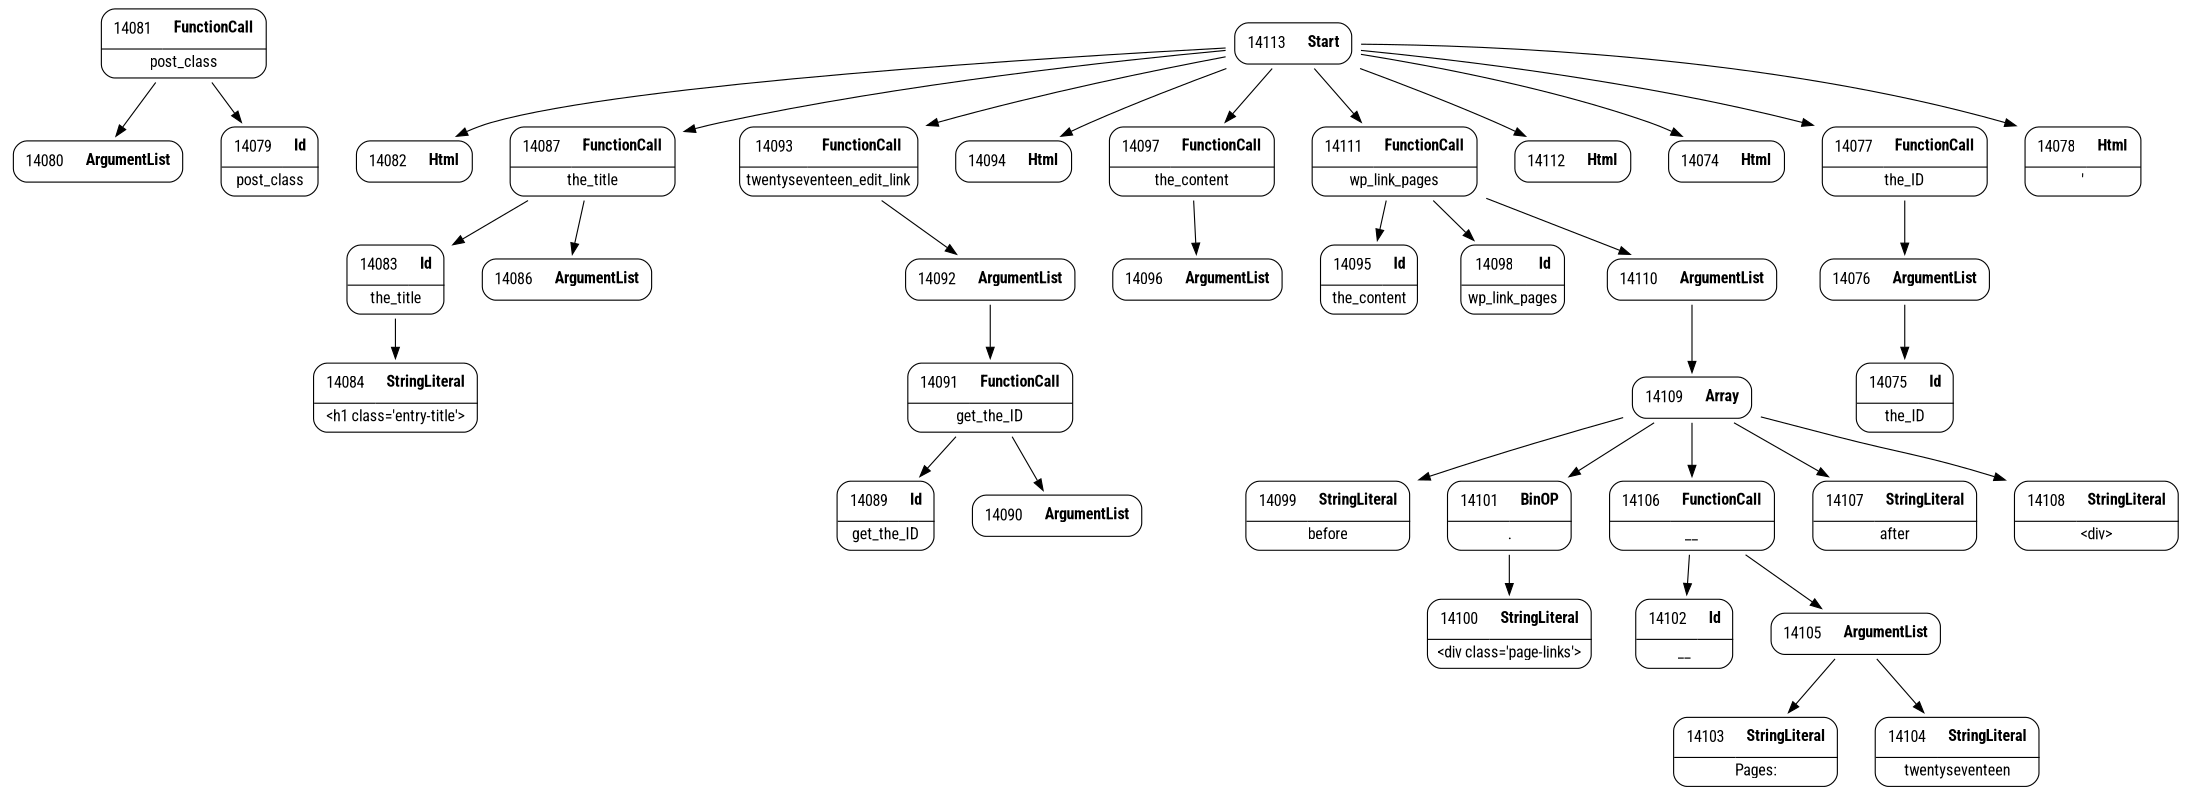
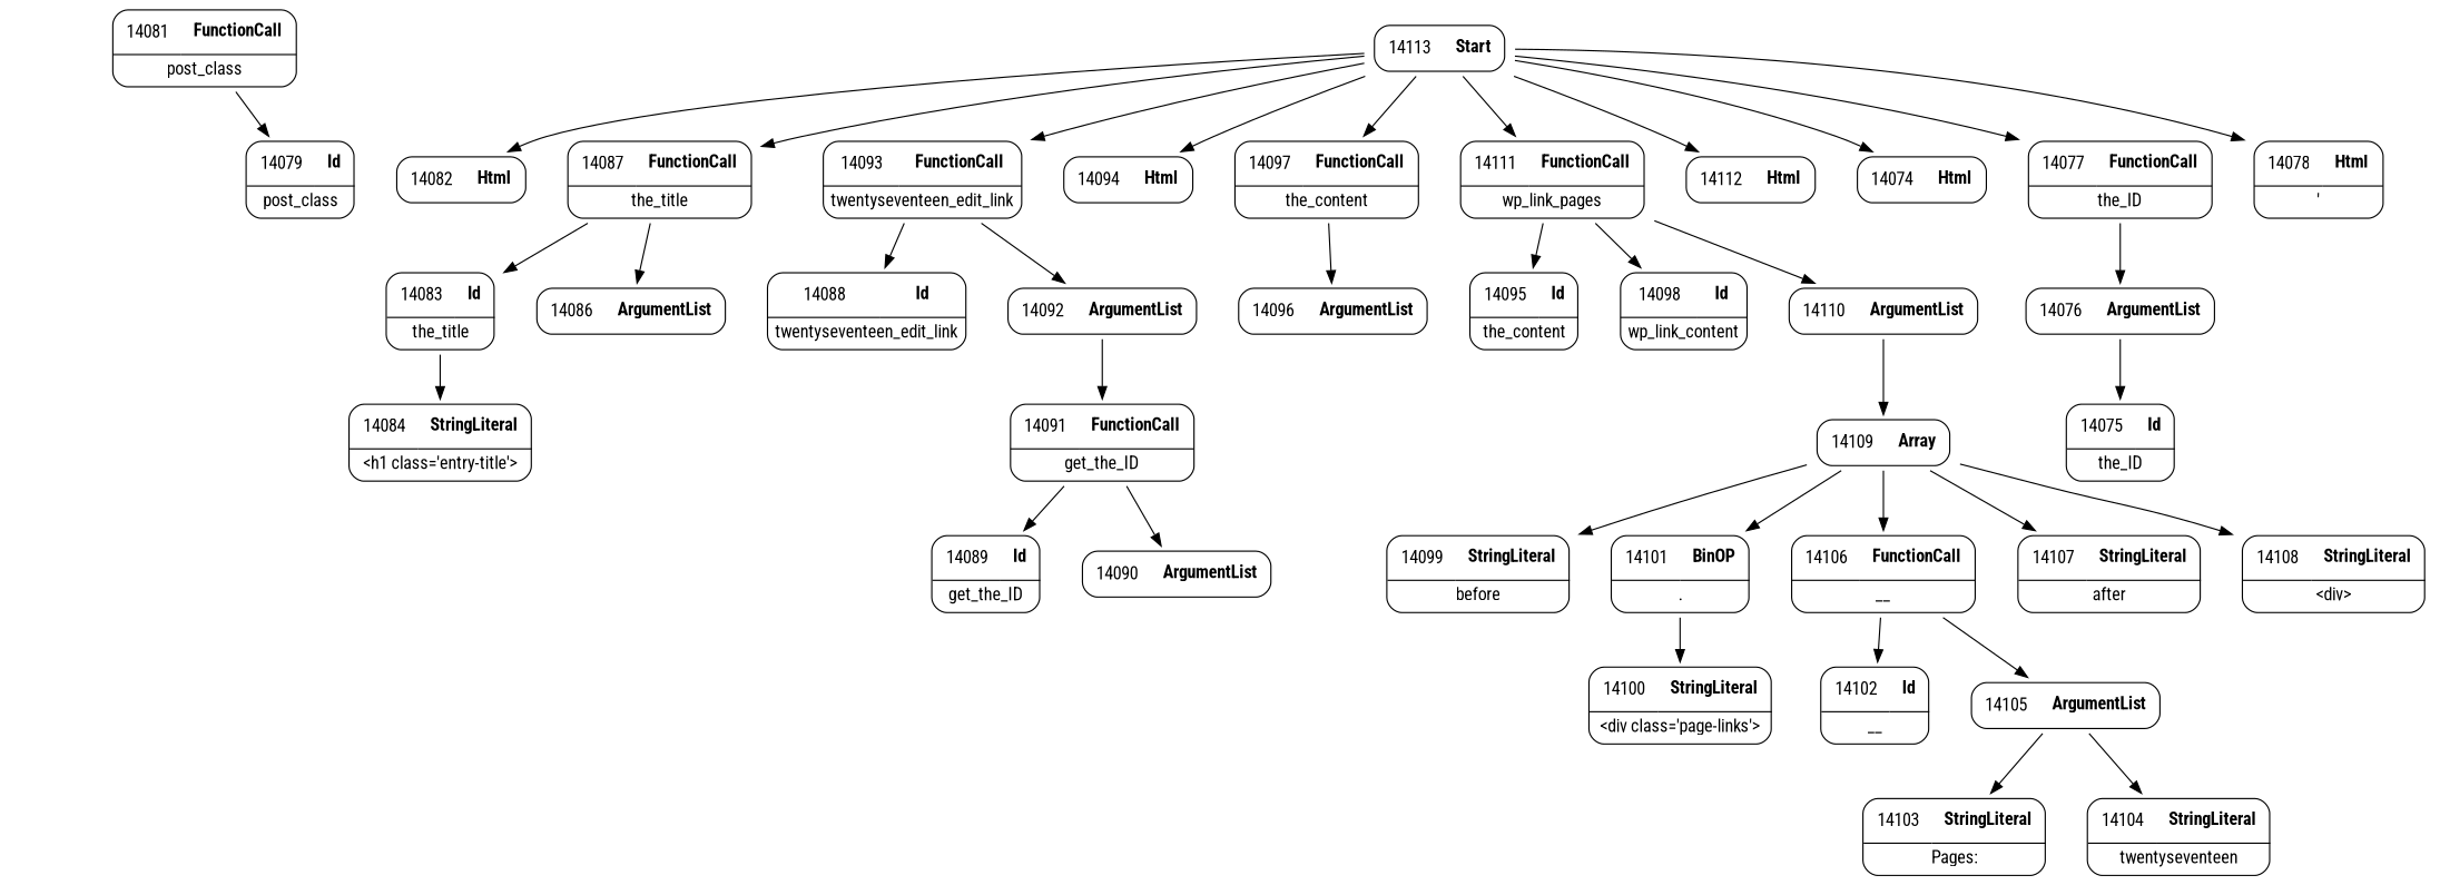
  digraph {
    fontname="Roboto Condensed"
    node [fontname="Roboto Condensed" shape=none]
    edge [fontname="Roboto Condensed" weight=2]
-   n1 [label=<<TABLE border='1' cellspacing='0' cellpadding='10' style='rounded' ><TR><TD border='0'>14080</TD><TD border='0'><B>ArgumentList</B></TD></TR></TABLE>>]
    n2 [label=<<TABLE border='1' cellspacing='0' cellpadding='10' style='rounded' ><TR><TD border='0'>14081</TD><TD border='0'><B>FunctionCall</B></TD></TR><HR/><TR><TD border='0' cellpadding='5' colspan='2'>post_class</TD></TR></TABLE>>]
    n3 [label=<<TABLE border='1' cellspacing='0' cellpadding='10' style='rounded' ><TR><TD border='0'>14079</TD><TD border='0'><B>Id</B></TD></TR><HR/><TR><TD border='0' cellpadding='5' colspan='2'>post_class</TD></TR></TABLE>>]
    n4 [label=<<TABLE border='1' cellspacing='0' cellpadding='10' style='rounded' ><TR><TD border='0'>14082</TD><TD border='0'><B>Html</B></TD></TR></TABLE>>]
    n5 [label=<<TABLE border='1' cellspacing='0' cellpadding='10' style='rounded' ><TR><TD border='0'>14083</TD><TD border='0'><B>Id</B></TD></TR><HR/><TR><TD border='0' cellpadding='5' colspan='2'>the_title</TD></TR></TABLE>>]
    n6 [label=<<TABLE border='1' cellspacing='0' cellpadding='10' style='rounded' ><TR><TD border='0'>14084</TD><TD border='0'><B>StringLiteral</B></TD></TR><HR/><TR><TD border='0' cellpadding='5' colspan='2'>&lt;h1 class='entry-title'&gt;</TD></TR></TABLE>>]
    n7 [label=<<TABLE border='1' cellspacing='0' cellpadding='10' style='rounded' ><TR><TD border='0'>14086</TD><TD border='0'><B>ArgumentList</B></TD></TR></TABLE>>]
    n8 [label=<<TABLE border='1' cellspacing='0' cellpadding='10' style='rounded' ><TR><TD border='0'>14087</TD><TD border='0'><B>FunctionCall</B></TD></TR><HR/><TR><TD border='0' cellpadding='5' colspan='2'>the_title</TD></TR></TABLE>>]
+   n9 [label=<<TABLE border='1' cellspacing='0' cellpadding='10' style='rounded' ><TR><TD border='0'>14088</TD><TD border='0'><B>Id</B></TD></TR><HR/><TR><TD border='0' cellpadding='5' colspan='2'>twentyseventeen_edit_link</TD></TR></TABLE>>]
    n10 [label=<<TABLE border='1' cellspacing='0' cellpadding='10' style='rounded' ><TR><TD border='0'>14089</TD><TD border='0'><B>Id</B></TD></TR><HR/><TR><TD border='0' cellpadding='5' colspan='2'>get_the_ID</TD></TR></TABLE>>]
    n11 [label=<<TABLE border='1' cellspacing='0' cellpadding='10' style='rounded' ><TR><TD border='0'>14090</TD><TD border='0'><B>ArgumentList</B></TD></TR></TABLE>>]
    n12 [label=<<TABLE border='1' cellspacing='0' cellpadding='10' style='rounded' ><TR><TD border='0'>14091</TD><TD border='0'><B>FunctionCall</B></TD></TR><HR/><TR><TD border='0' cellpadding='5' colspan='2'>get_the_ID</TD></TR></TABLE>>]
    n13 [label=<<TABLE border='1' cellspacing='0' cellpadding='10' style='rounded' ><TR><TD border='0'>14092</TD><TD border='0'><B>ArgumentList</B></TD></TR></TABLE>>]
    n14 [label=<<TABLE border='1' cellspacing='0' cellpadding='10' style='rounded' ><TR><TD border='0'>14093</TD><TD border='0'><B>FunctionCall</B></TD></TR><HR/><TR><TD border='0' cellpadding='5' colspan='2'>twentyseventeen_edit_link</TD></TR></TABLE>>]
    n15 [label=<<TABLE border='1' cellspacing='0' cellpadding='10' style='rounded' ><TR><TD border='0'>14094</TD><TD border='0'><B>Html</B></TD></TR></TABLE>>]
    n16 [label=<<TABLE border='1' cellspacing='0' cellpadding='10' style='rounded' ><TR><TD border='0'>14095</TD><TD border='0'><B>Id</B></TD></TR><HR/><TR><TD border='0' cellpadding='5' colspan='2'>the_content</TD></TR></TABLE>>]
    n17 [label=<<TABLE border='1' cellspacing='0' cellpadding='10' style='rounded' ><TR><TD border='0'>14096</TD><TD border='0'><B>ArgumentList</B></TD></TR></TABLE>>]
    n18 [label=<<TABLE border='1' cellspacing='0' cellpadding='10' style='rounded' ><TR><TD border='0'>14097</TD><TD border='0'><B>FunctionCall</B></TD></TR><HR/><TR><TD border='0' cellpadding='5' colspan='2'>the_content</TD></TR></TABLE>>]
-   n19 [label=<<TABLE border='1' cellspacing='0' cellpadding='10' style='rounded' ><TR><TD border='0'>14098</TD><TD border='0'><B>Id</B></TD></TR><HR/><TR><TD border='0' cellpadding='5' colspan='2'>wp_link_pages</TD></TR></TABLE>>]
+   n19 [label=<<TABLE border='1' cellspacing='0' cellpadding='10' style='rounded' ><TR><TD border='0'>14098</TD><TD border='0'><B>Id</B></TD></TR><HR/><TR><TD border='0' cellpadding='5' colspan='2'>wp_link_content</TD></TR></TABLE>>]
    n20 [label=<<TABLE border='1' cellspacing='0' cellpadding='10' style='rounded' ><TR><TD border='0'>14099</TD><TD border='0'><B>StringLiteral</B></TD></TR><HR/><TR><TD border='0' cellpadding='5' colspan='2'>before</TD></TR></TABLE>>]
    n21 [label=<<TABLE border='1' cellspacing='0' cellpadding='10' style='rounded' ><TR><TD border='0'>14100</TD><TD border='0'><B>StringLiteral</B></TD></TR><HR/><TR><TD border='0' cellpadding='5' colspan='2'>&lt;div class='page-links'&gt;</TD></TR></TABLE>>]
    n22 [label=<<TABLE border='1' cellspacing='0' cellpadding='10' style='rounded' ><TR><TD border='0'>14101</TD><TD border='0'><B>BinOP</B></TD></TR><HR/><TR><TD border='0' cellpadding='5' colspan='2'>.</TD></TR></TABLE>>]
    n23 [label=<<TABLE border='1' cellspacing='0' cellpadding='10' style='rounded' ><TR><TD border='0'>14106</TD><TD border='0'><B>FunctionCall</B></TD></TR><HR/><TR><TD border='0' cellpadding='5' colspan='2'>__</TD></TR></TABLE>>]
    n24 [label=<<TABLE border='1' cellspacing='0' cellpadding='10' style='rounded' ><TR><TD border='0'>14102</TD><TD border='0'><B>Id</B></TD></TR><HR/><TR><TD border='0' cellpadding='5' colspan='2'>__</TD></TR></TABLE>>]
    n25 [label=<<TABLE border='1' cellspacing='0' cellpadding='10' style='rounded' ><TR><TD border='0'>14105</TD><TD border='0'><B>ArgumentList</B></TD></TR></TABLE>>]
    n26 [label=<<TABLE border='1' cellspacing='0' cellpadding='10' style='rounded' ><TR><TD border='0'>14103</TD><TD border='0'><B>StringLiteral</B></TD></TR><HR/><TR><TD border='0' cellpadding='5' colspan='2'>Pages:</TD></TR></TABLE>>]
    n27 [label=<<TABLE border='1' cellspacing='0' cellpadding='10' style='rounded' ><TR><TD border='0'>14104</TD><TD border='0'><B>StringLiteral</B></TD></TR><HR/><TR><TD border='0' cellpadding='5' colspan='2'>twentyseventeen</TD></TR></TABLE>>]
    n28 [label=<<TABLE border='1' cellspacing='0' cellpadding='10' style='rounded' ><TR><TD border='0'>14107</TD><TD border='0'><B>StringLiteral</B></TD></TR><HR/><TR><TD border='0' cellpadding='5' colspan='2'>after</TD></TR></TABLE>>]
    n29 [label=<<TABLE border='1' cellspacing='0' cellpadding='10' style='rounded' ><TR><TD border='0'>14108</TD><TD border='0'><B>StringLiteral</B></TD></TR><HR/><TR><TD border='0' cellpadding='5' colspan='2'>&lt;div&gt;</TD></TR></TABLE>>]
    n30 [label=<<TABLE border='1' cellspacing='0' cellpadding='10' style='rounded' ><TR><TD border='0'>14109</TD><TD border='0'><B>Array</B></TD></TR></TABLE>>]
    n31 [label=<<TABLE border='1' cellspacing='0' cellpadding='10' style='rounded' ><TR><TD border='0'>14110</TD><TD border='0'><B>ArgumentList</B></TD></TR></TABLE>>]
    n32 [label=<<TABLE border='1' cellspacing='0' cellpadding='10' style='rounded' ><TR><TD border='0'>14111</TD><TD border='0'><B>FunctionCall</B></TD></TR><HR/><TR><TD border='0' cellpadding='5' colspan='2'>wp_link_pages</TD></TR></TABLE>>]
    n33 [label=<<TABLE border='1' cellspacing='0' cellpadding='10' style='rounded' ><TR><TD border='0'>14112</TD><TD border='0'><B>Html</B></TD></TR></TABLE>>]
    n34 [label=<<TABLE border='1' cellspacing='0' cellpadding='10' style='rounded' ><TR><TD border='0'>14113</TD><TD border='0'><B>Start</B></TD></TR></TABLE>>]
    n35 [label=<<TABLE border='1' cellspacing='0' cellpadding='10' style='rounded' ><TR><TD border='0'>14074</TD><TD border='0'><B>Html</B></TD></TR></TABLE>>]
    n36 [label=<<TABLE border='1' cellspacing='0' cellpadding='10' style='rounded' ><TR><TD border='0'>14077</TD><TD border='0'><B>FunctionCall</B></TD></TR><HR/><TR><TD border='0' cellpadding='5' colspan='2'>the_ID</TD></TR></TABLE>>]
    n37 [label=<<TABLE border='1' cellspacing='0' cellpadding='10' style='rounded' ><TR><TD border='0'>14078</TD><TD border='0'><B>Html</B></TD></TR><HR/><TR><TD border='0' cellpadding='5' colspan='2'>'</TD></TR></TABLE>>]
    n38 [label=<<TABLE border='1' cellspacing='0' cellpadding='10' style='rounded' ><TR><TD border='0'>14076</TD><TD border='0'><B>ArgumentList</B></TD></TR></TABLE>>]
    n39 [label=<<TABLE border='1' cellspacing='0' cellpadding='10' style='rounded' ><TR><TD border='0'>14075</TD><TD border='0'><B>Id</B></TD></TR><HR/><TR><TD border='0' cellpadding='5' colspan='2'>the_ID</TD></TR></TABLE>>]
-   n2 -> n1
    n2 -> n3
    n5 -> n6
    n8 -> n5
    n8 -> n7
    n12 -> n10
    n12 -> n11
    n13 -> n12
+   n14 -> n9
    n14 -> n13
    n18 -> n17
    n22 -> n21
    n23 -> n24
    n23 -> n25
    n25 -> n26
    n25 -> n27
    n30 -> n20
    n30 -> n22
    n30 -> n23
    n30 -> n28
    n30 -> n29
    n31 -> n30
    n32 -> n16
    n32 -> n19
    n32 -> n31
    n34 -> n4
    n34 -> n8
    n34 -> n14
    n34 -> n15
    n34 -> n18
    n34 -> n32
    n34 -> n33
    n34 -> n35
    n34 -> n36
    n34 -> n37
    n36 -> n38
    n38 -> n39
  }
